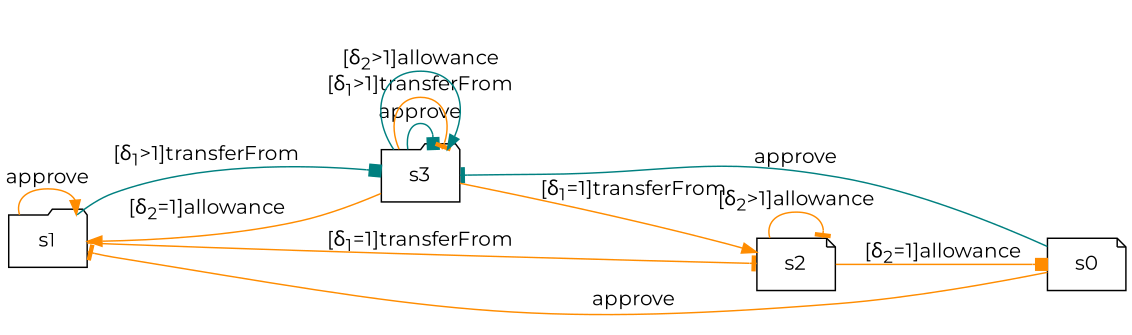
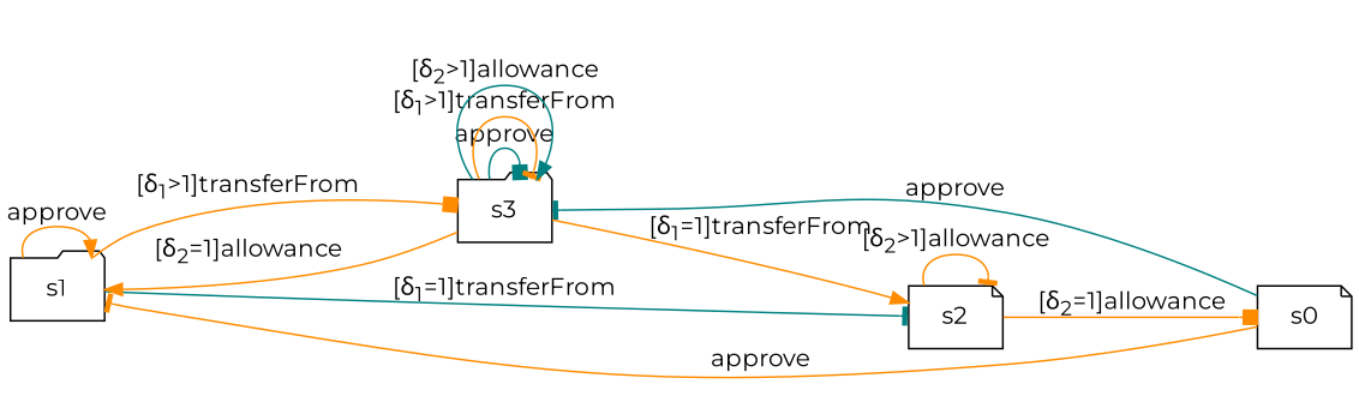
  digraph {
    fontname=Montserrat
    rankdir=LR
    node [fontname=Montserrat shape=folder]
    edge [arrowhead=tee color=darkorange fontname=Montserrat]
    s1
    s0 [shape=note]
    s3
    s2 [shape=note]
    s1 -> s1 [arrowhead=normal label=approve]
-   s1 -> s3 [arrowhead=box color=teal label=<[&delta;<sub>1</sub>&gt;1]transferFrom>]
-   s1 -> s2 [label=<[&delta;<sub>1</sub>=1]transferFrom>]
+   s1 -> s3 [arrowhead=box label=<[&delta;<sub>1</sub>&gt;1]transferFrom>]
+   s1 -> s2 [color=teal label=<[&delta;<sub>1</sub>=1]transferFrom>]
    s0 -> s1 [label=approve]
    s0 -> s3 [color=teal label=approve]
    s3 -> s1 [arrowhead=normal label=<[&delta;<sub>2</sub>=1]allowance>]
    s3 -> s3 [arrowhead=box color=teal label=approve]
    s3 -> s3 [label=<[&delta;<sub>1</sub>&gt;1]transferFrom>]
    s3 -> s3 [arrowhead=normal color=teal label=<[&delta;<sub>2</sub>&gt;1]allowance>]
    s3 -> s2 [arrowhead=normal label=<[&delta;<sub>1</sub>=1]transferFrom>]
    s2 -> s0 [arrowhead=box label=<[&delta;<sub>2</sub>=1]allowance>]
    s2 -> s2 [label=<[&delta;<sub>2</sub>&gt;1]allowance>]
  }
